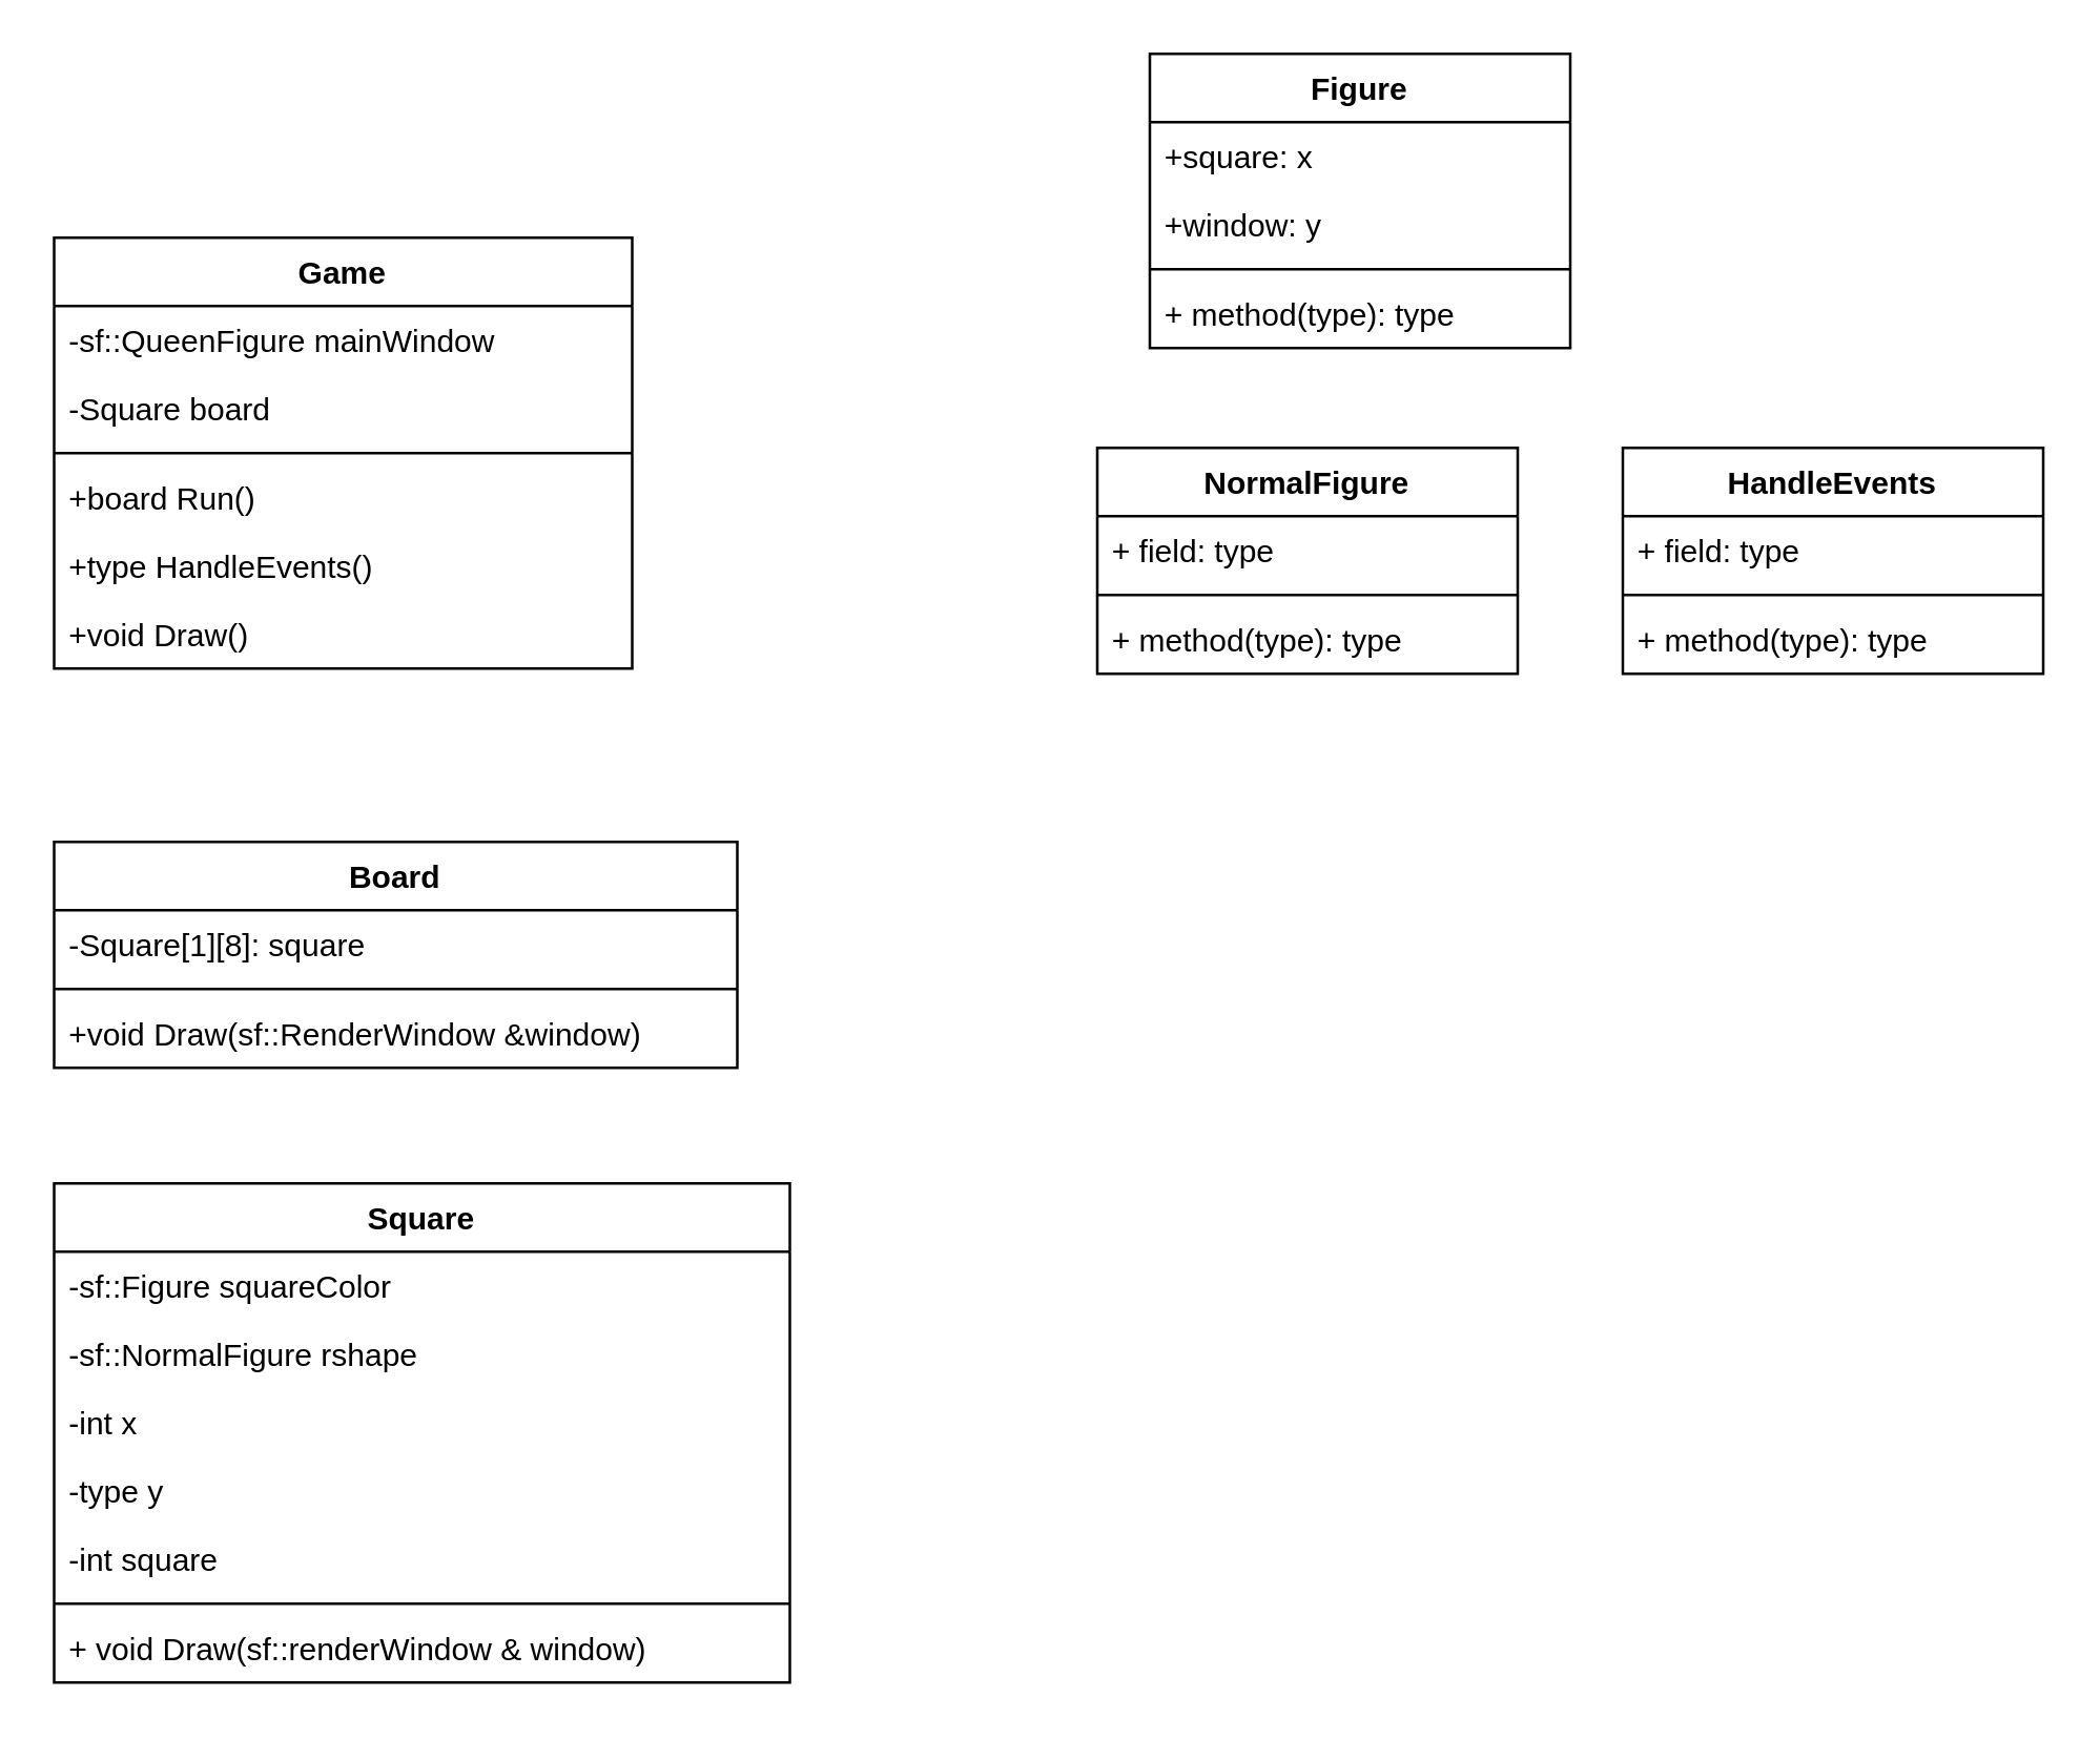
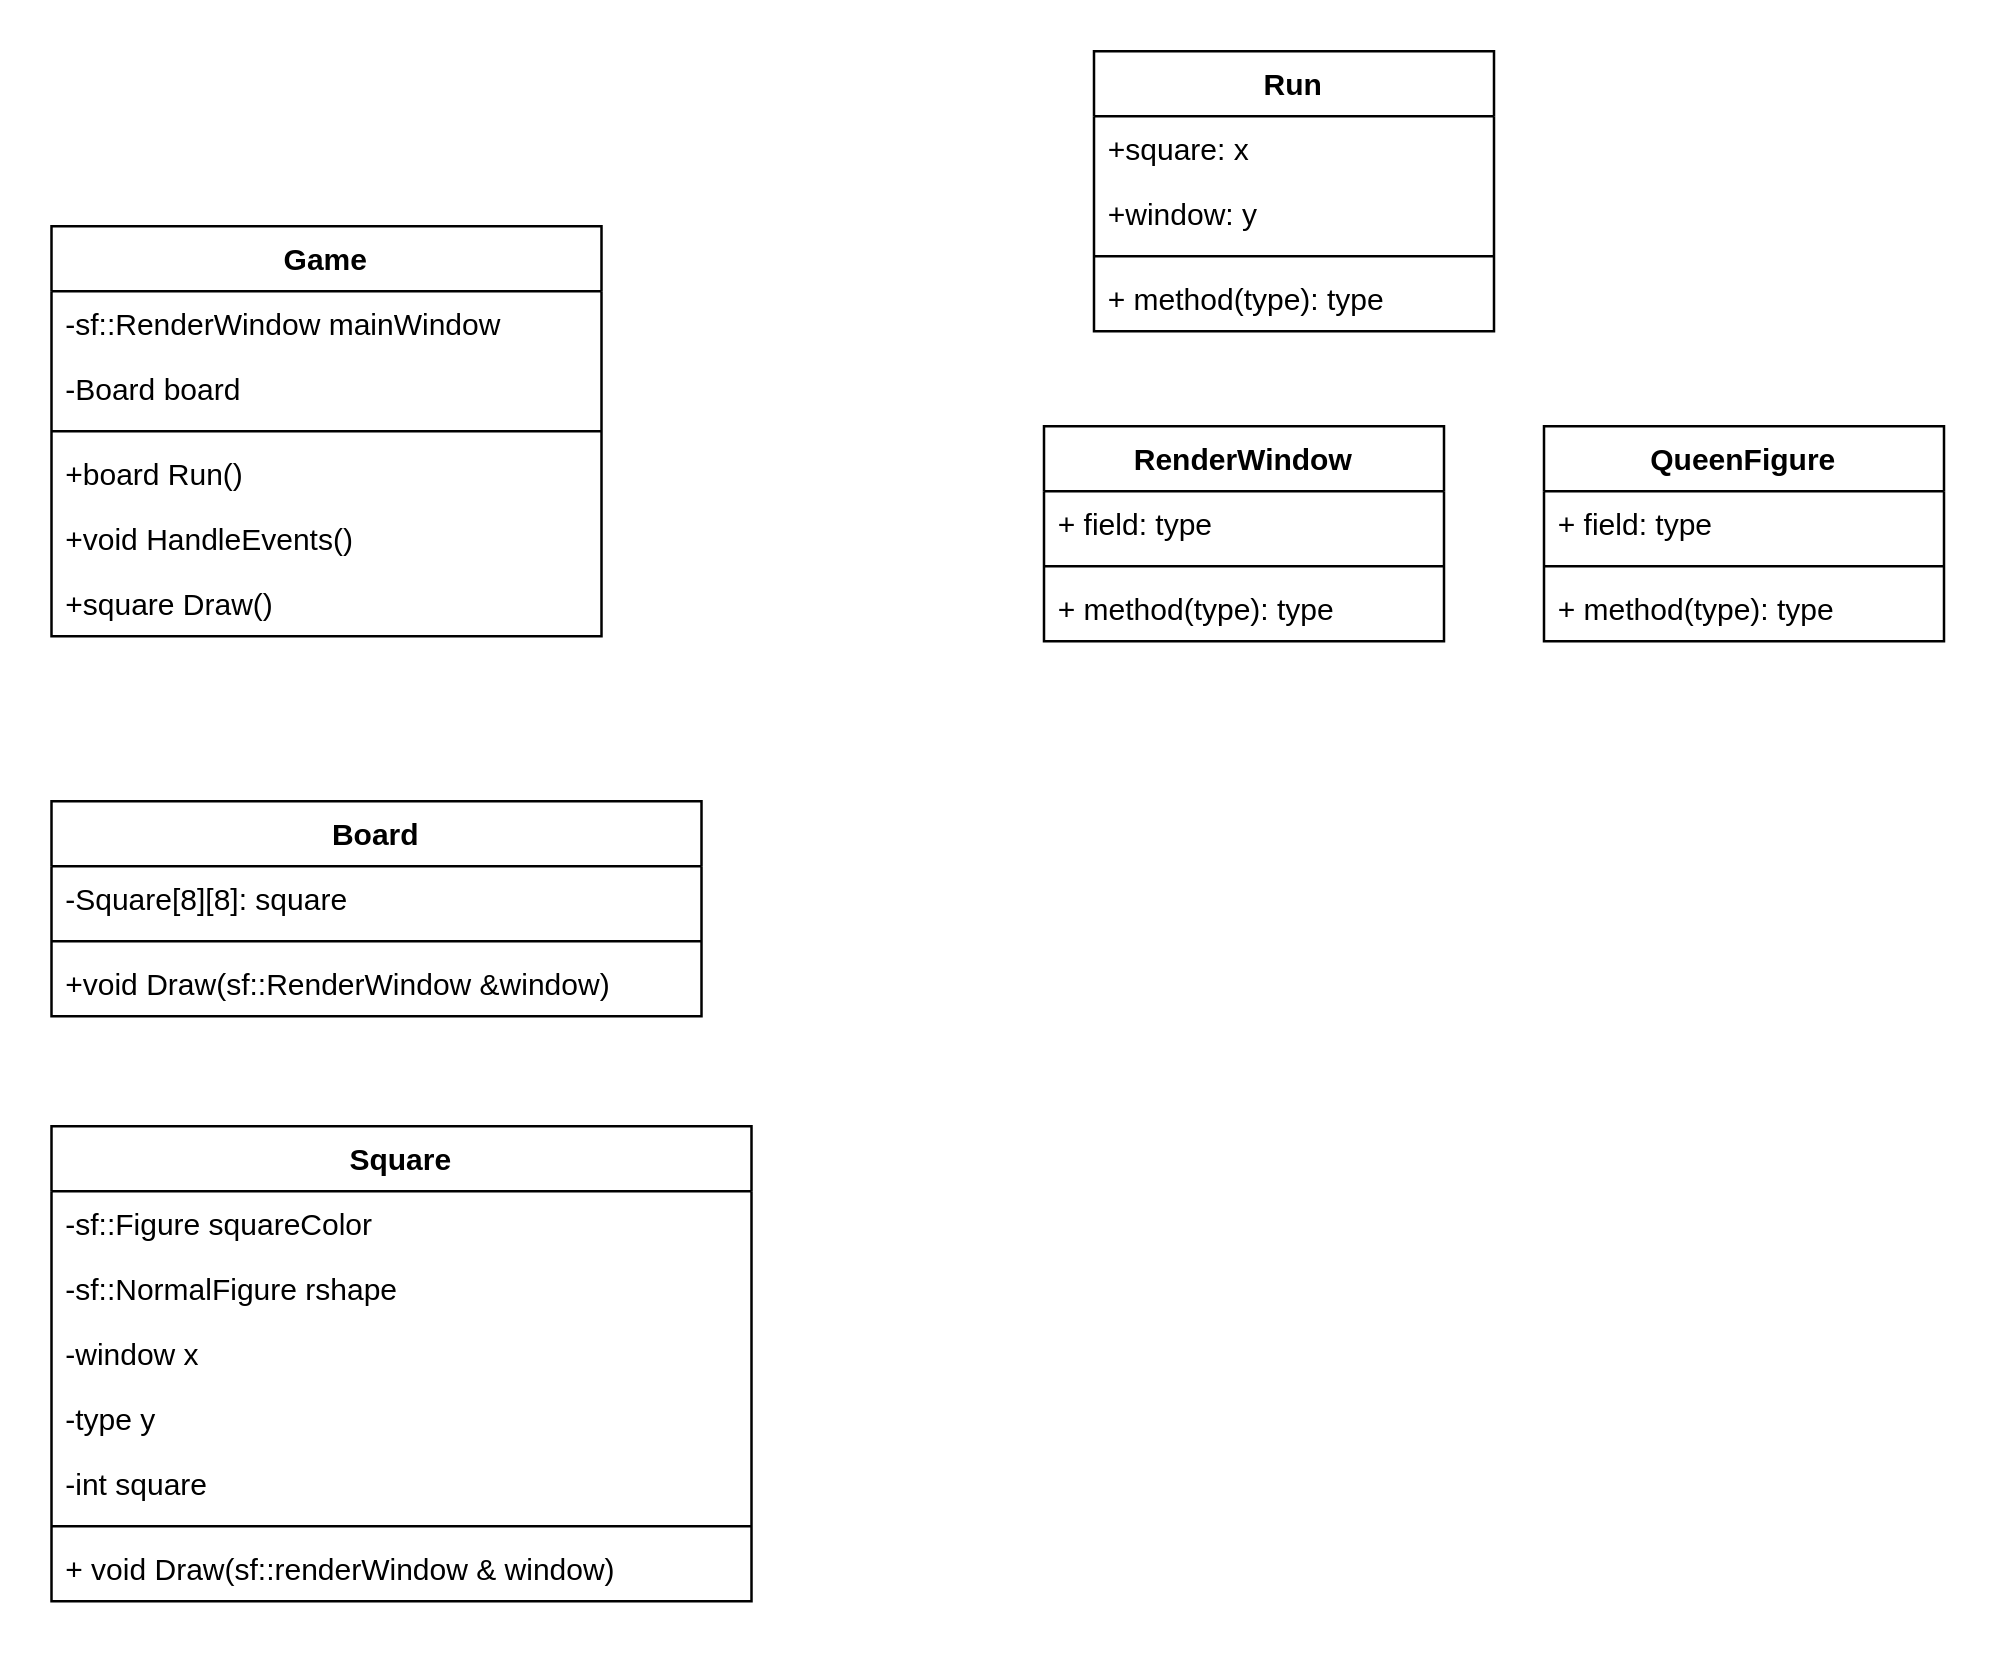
  <mxCell id="0" />
  <mxCell id="1" parent="0" />
  <mxCell id="2" value="Game" style="swimlane;fontStyle=1;align=center;verticalAlign=top;childLayout=stackLayout;horizontal=1;startSize=26;horizontalStack=0;resizeParent=1;resizeParentMax=0;resizeLast=0;collapsible=1;marginBottom=0;" parent="1" vertex="1"><mxGeometry x="20" y="90" width="220" height="164" as="geometry" /></mxCell>
- <mxCell id="3" value="-sf::QueenFigure mainWindow" style="text;strokeColor=none;fillColor=none;align=left;verticalAlign=top;spacingLeft=4;spacingRight=4;overflow=hidden;rotatable=0;points=[[0,0.5],[1,0.5]];portConstraint=eastwest;" parent="2" vertex="1"><mxGeometry y="26" width="220" height="26" as="geometry" /></mxCell>
- <mxCell id="4" value="-Square board" style="text;strokeColor=none;fillColor=none;align=left;verticalAlign=top;spacingLeft=4;spacingRight=4;overflow=hidden;rotatable=0;points=[[0,0.5],[1,0.5]];portConstraint=eastwest;" parent="2" vertex="1"><mxGeometry y="52" width="220" height="26" as="geometry" /></mxCell>
+ <mxCell id="3" value="-sf::RenderWindow mainWindow" style="text;strokeColor=none;fillColor=none;align=left;verticalAlign=top;spacingLeft=4;spacingRight=4;overflow=hidden;rotatable=0;points=[[0,0.5],[1,0.5]];portConstraint=eastwest;" parent="2" vertex="1"><mxGeometry y="26" width="220" height="26" as="geometry" /></mxCell>
+ <mxCell id="4" value="-Board board" style="text;strokeColor=none;fillColor=none;align=left;verticalAlign=top;spacingLeft=4;spacingRight=4;overflow=hidden;rotatable=0;points=[[0,0.5],[1,0.5]];portConstraint=eastwest;" parent="2" vertex="1"><mxGeometry y="52" width="220" height="26" as="geometry" /></mxCell>
  <mxCell id="5" value="" style="line;strokeWidth=1;fillColor=none;align=left;verticalAlign=middle;spacingTop=-1;spacingLeft=3;spacingRight=3;rotatable=0;labelPosition=right;points=[];portConstraint=eastwest;" parent="2" vertex="1"><mxGeometry y="78" width="220" height="8" as="geometry" /></mxCell>
  <mxCell id="6" value="+board Run()" style="text;strokeColor=none;fillColor=none;align=left;verticalAlign=top;spacingLeft=4;spacingRight=4;overflow=hidden;rotatable=0;points=[[0,0.5],[1,0.5]];portConstraint=eastwest;" parent="2" vertex="1"><mxGeometry y="86" width="220" height="26" as="geometry" /></mxCell>
- <mxCell id="7" value="+type HandleEvents()" style="text;strokeColor=none;fillColor=none;align=left;verticalAlign=top;spacingLeft=4;spacingRight=4;overflow=hidden;rotatable=0;points=[[0,0.5],[1,0.5]];portConstraint=eastwest;" parent="2" vertex="1"><mxGeometry y="112" width="220" height="26" as="geometry" /></mxCell>
- <mxCell id="8" value="+void Draw()" style="text;strokeColor=none;fillColor=none;align=left;verticalAlign=top;spacingLeft=4;spacingRight=4;overflow=hidden;rotatable=0;points=[[0,0.5],[1,0.5]];portConstraint=eastwest;" parent="2" vertex="1"><mxGeometry y="138" width="220" height="26" as="geometry" /></mxCell>
+ <mxCell id="7" value="+void HandleEvents()" style="text;strokeColor=none;fillColor=none;align=left;verticalAlign=top;spacingLeft=4;spacingRight=4;overflow=hidden;rotatable=0;points=[[0,0.5],[1,0.5]];portConstraint=eastwest;" parent="2" vertex="1"><mxGeometry y="112" width="220" height="26" as="geometry" /></mxCell>
+ <mxCell id="8" value="+square Draw()" style="text;strokeColor=none;fillColor=none;align=left;verticalAlign=top;spacingLeft=4;spacingRight=4;overflow=hidden;rotatable=0;points=[[0,0.5],[1,0.5]];portConstraint=eastwest;" parent="2" vertex="1"><mxGeometry y="138" width="220" height="26" as="geometry" /></mxCell>
  <mxCell id="9" value="Board" style="swimlane;fontStyle=1;align=center;verticalAlign=top;childLayout=stackLayout;horizontal=1;startSize=26;horizontalStack=0;resizeParent=1;resizeParentMax=0;resizeLast=0;collapsible=1;marginBottom=0;" parent="1" vertex="1"><mxGeometry x="20" y="320" width="260" height="86" as="geometry" /></mxCell>
- <mxCell id="10" value="-Square[1][8]: square" style="text;strokeColor=none;fillColor=none;align=left;verticalAlign=top;spacingLeft=4;spacingRight=4;overflow=hidden;rotatable=0;points=[[0,0.5],[1,0.5]];portConstraint=eastwest;" parent="9" vertex="1"><mxGeometry y="26" width="260" height="26" as="geometry" /></mxCell>
+ <mxCell id="10" value="-Square[8][8]: square" style="text;strokeColor=none;fillColor=none;align=left;verticalAlign=top;spacingLeft=4;spacingRight=4;overflow=hidden;rotatable=0;points=[[0,0.5],[1,0.5]];portConstraint=eastwest;" parent="9" vertex="1"><mxGeometry y="26" width="260" height="26" as="geometry" /></mxCell>
  <mxCell id="11" value="" style="line;strokeWidth=1;fillColor=none;align=left;verticalAlign=middle;spacingTop=-1;spacingLeft=3;spacingRight=3;rotatable=0;labelPosition=right;points=[];portConstraint=eastwest;" parent="9" vertex="1"><mxGeometry y="52" width="260" height="8" as="geometry" /></mxCell>
  <mxCell id="12" value="+void Draw(sf::RenderWindow &amp;window)" style="text;strokeColor=none;fillColor=none;align=left;verticalAlign=top;spacingLeft=4;spacingRight=4;overflow=hidden;rotatable=0;points=[[0,0.5],[1,0.5]];portConstraint=eastwest;" parent="9" vertex="1"><mxGeometry y="60" width="260" height="26" as="geometry" /></mxCell>
- <mxCell id="13" value="Figure" style="swimlane;fontStyle=1;align=center;verticalAlign=top;childLayout=stackLayout;horizontal=1;startSize=26;horizontalStack=0;resizeParent=1;resizeParentMax=0;resizeLast=0;collapsible=1;marginBottom=0;" parent="1" vertex="1"><mxGeometry x="437" y="20" width="160" height="112" as="geometry" /></mxCell>
+ <mxCell id="13" value="Run" style="swimlane;fontStyle=1;align=center;verticalAlign=top;childLayout=stackLayout;horizontal=1;startSize=26;horizontalStack=0;resizeParent=1;resizeParentMax=0;resizeLast=0;collapsible=1;marginBottom=0;" parent="1" vertex="1"><mxGeometry x="437" y="20" width="160" height="112" as="geometry" /></mxCell>
  <mxCell id="14" value="+square: x" style="text;strokeColor=none;fillColor=none;align=left;verticalAlign=top;spacingLeft=4;spacingRight=4;overflow=hidden;rotatable=0;points=[[0,0.5],[1,0.5]];portConstraint=eastwest;" parent="13" vertex="1"><mxGeometry y="26" width="160" height="26" as="geometry" /></mxCell>
  <mxCell id="15" value="+window: y" style="text;strokeColor=none;fillColor=none;align=left;verticalAlign=top;spacingLeft=4;spacingRight=4;overflow=hidden;rotatable=0;points=[[0,0.5],[1,0.5]];portConstraint=eastwest;" parent="13" vertex="1"><mxGeometry y="52" width="160" height="26" as="geometry" /></mxCell>
  <mxCell id="16" value="" style="line;strokeWidth=1;fillColor=none;align=left;verticalAlign=middle;spacingTop=-1;spacingLeft=3;spacingRight=3;rotatable=0;labelPosition=right;points=[];portConstraint=eastwest;" parent="13" vertex="1"><mxGeometry y="78" width="160" height="8" as="geometry" /></mxCell>
  <mxCell id="17" value="+ method(type): type" style="text;strokeColor=none;fillColor=none;align=left;verticalAlign=top;spacingLeft=4;spacingRight=4;overflow=hidden;rotatable=0;points=[[0,0.5],[1,0.5]];portConstraint=eastwest;" parent="13" vertex="1"><mxGeometry y="86" width="160" height="26" as="geometry" /></mxCell>
- <mxCell id="18" value="NormalFigure" style="swimlane;fontStyle=1;align=center;verticalAlign=top;childLayout=stackLayout;horizontal=1;startSize=26;horizontalStack=0;resizeParent=1;resizeParentMax=0;resizeLast=0;collapsible=1;marginBottom=0;" parent="1" vertex="1"><mxGeometry x="417" y="170" width="160" height="86" as="geometry" /></mxCell>
+ <mxCell id="18" value="RenderWindow" style="swimlane;fontStyle=1;align=center;verticalAlign=top;childLayout=stackLayout;horizontal=1;startSize=26;horizontalStack=0;resizeParent=1;resizeParentMax=0;resizeLast=0;collapsible=1;marginBottom=0;" parent="1" vertex="1"><mxGeometry x="417" y="170" width="160" height="86" as="geometry" /></mxCell>
  <mxCell id="19" value="+ field: type" style="text;strokeColor=none;fillColor=none;align=left;verticalAlign=top;spacingLeft=4;spacingRight=4;overflow=hidden;rotatable=0;points=[[0,0.5],[1,0.5]];portConstraint=eastwest;" parent="18" vertex="1"><mxGeometry y="26" width="160" height="26" as="geometry" /></mxCell>
  <mxCell id="20" value="" style="line;strokeWidth=1;fillColor=none;align=left;verticalAlign=middle;spacingTop=-1;spacingLeft=3;spacingRight=3;rotatable=0;labelPosition=right;points=[];portConstraint=eastwest;" parent="18" vertex="1"><mxGeometry y="52" width="160" height="8" as="geometry" /></mxCell>
  <mxCell id="21" value="+ method(type): type" style="text;strokeColor=none;fillColor=none;align=left;verticalAlign=top;spacingLeft=4;spacingRight=4;overflow=hidden;rotatable=0;points=[[0,0.5],[1,0.5]];portConstraint=eastwest;" parent="18" vertex="1"><mxGeometry y="60" width="160" height="26" as="geometry" /></mxCell>
- <mxCell id="22" value="HandleEvents" style="swimlane;fontStyle=1;align=center;verticalAlign=top;childLayout=stackLayout;horizontal=1;startSize=26;horizontalStack=0;resizeParent=1;resizeParentMax=0;resizeLast=0;collapsible=1;marginBottom=0;" parent="1" vertex="1"><mxGeometry x="617" y="170" width="160" height="86" as="geometry" /></mxCell>
+ <mxCell id="22" value="QueenFigure" style="swimlane;fontStyle=1;align=center;verticalAlign=top;childLayout=stackLayout;horizontal=1;startSize=26;horizontalStack=0;resizeParent=1;resizeParentMax=0;resizeLast=0;collapsible=1;marginBottom=0;" parent="1" vertex="1"><mxGeometry x="617" y="170" width="160" height="86" as="geometry" /></mxCell>
  <mxCell id="23" value="+ field: type" style="text;strokeColor=none;fillColor=none;align=left;verticalAlign=top;spacingLeft=4;spacingRight=4;overflow=hidden;rotatable=0;points=[[0,0.5],[1,0.5]];portConstraint=eastwest;" parent="22" vertex="1"><mxGeometry y="26" width="160" height="26" as="geometry" /></mxCell>
  <mxCell id="24" value="" style="line;strokeWidth=1;fillColor=none;align=left;verticalAlign=middle;spacingTop=-1;spacingLeft=3;spacingRight=3;rotatable=0;labelPosition=right;points=[];portConstraint=eastwest;" parent="22" vertex="1"><mxGeometry y="52" width="160" height="8" as="geometry" /></mxCell>
  <mxCell id="25" value="+ method(type): type" style="text;strokeColor=none;fillColor=none;align=left;verticalAlign=top;spacingLeft=4;spacingRight=4;overflow=hidden;rotatable=0;points=[[0,0.5],[1,0.5]];portConstraint=eastwest;" parent="22" vertex="1"><mxGeometry y="60" width="160" height="26" as="geometry" /></mxCell>
  <mxCell id="26" value="Square" style="swimlane;fontStyle=1;align=center;verticalAlign=top;childLayout=stackLayout;horizontal=1;startSize=26;horizontalStack=0;resizeParent=1;resizeParentMax=0;resizeLast=0;collapsible=1;marginBottom=0;" parent="1" vertex="1"><mxGeometry x="20" y="450" width="280" height="190" as="geometry" /></mxCell>
  <mxCell id="27" value="-sf::Figure squareColor" style="text;strokeColor=none;fillColor=none;align=left;verticalAlign=top;spacingLeft=4;spacingRight=4;overflow=hidden;rotatable=0;points=[[0,0.5],[1,0.5]];portConstraint=eastwest;" parent="26" vertex="1"><mxGeometry y="26" width="280" height="26" as="geometry" /></mxCell>
  <mxCell id="28" value="-sf::NormalFigure rshape" style="text;strokeColor=none;fillColor=none;align=left;verticalAlign=top;spacingLeft=4;spacingRight=4;overflow=hidden;rotatable=0;points=[[0,0.5],[1,0.5]];portConstraint=eastwest;" parent="26" vertex="1"><mxGeometry y="52" width="280" height="26" as="geometry" /></mxCell>
- <mxCell id="29" value="-int x" style="text;strokeColor=none;fillColor=none;align=left;verticalAlign=top;spacingLeft=4;spacingRight=4;overflow=hidden;rotatable=0;points=[[0,0.5],[1,0.5]];portConstraint=eastwest;" vertex="1" parent="26"><mxGeometry y="78" width="280" height="26" as="geometry" /></mxCell>
+ <mxCell id="29" value="-window x" style="text;strokeColor=none;fillColor=none;align=left;verticalAlign=top;spacingLeft=4;spacingRight=4;overflow=hidden;rotatable=0;points=[[0,0.5],[1,0.5]];portConstraint=eastwest;" vertex="1" parent="26"><mxGeometry y="78" width="280" height="26" as="geometry" /></mxCell>
  <mxCell id="30" value="-type y" style="text;strokeColor=none;fillColor=none;align=left;verticalAlign=top;spacingLeft=4;spacingRight=4;overflow=hidden;rotatable=0;points=[[0,0.5],[1,0.5]];portConstraint=eastwest;" vertex="1" parent="26"><mxGeometry y="104" width="280" height="26" as="geometry" /></mxCell>
  <mxCell id="31" value="-int square" style="text;strokeColor=none;fillColor=none;align=left;verticalAlign=top;spacingLeft=4;spacingRight=4;overflow=hidden;rotatable=0;points=[[0,0.5],[1,0.5]];portConstraint=eastwest;" vertex="1" parent="26"><mxGeometry y="130" width="280" height="26" as="geometry" /></mxCell>
  <mxCell id="32" value="" style="line;strokeWidth=1;fillColor=none;align=left;verticalAlign=middle;spacingTop=-1;spacingLeft=3;spacingRight=3;rotatable=0;labelPosition=right;points=[];portConstraint=eastwest;" parent="26" vertex="1"><mxGeometry y="156" width="280" height="8" as="geometry" /></mxCell>
  <mxCell id="33" value="+ void Draw(sf::renderWindow &amp; window)" style="text;strokeColor=none;fillColor=none;align=left;verticalAlign=top;spacingLeft=4;spacingRight=4;overflow=hidden;rotatable=0;points=[[0,0.5],[1,0.5]];portConstraint=eastwest;" parent="26" vertex="1"><mxGeometry y="164" width="280" height="26" as="geometry" /></mxCell>
